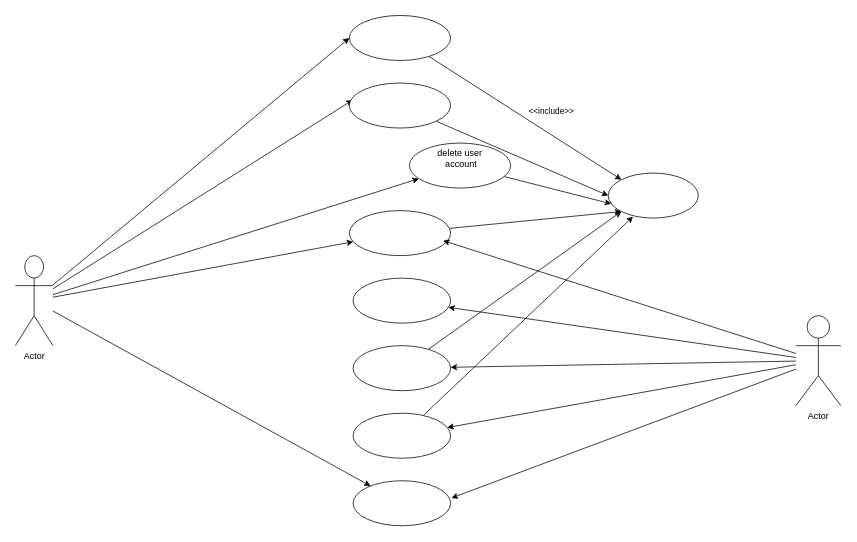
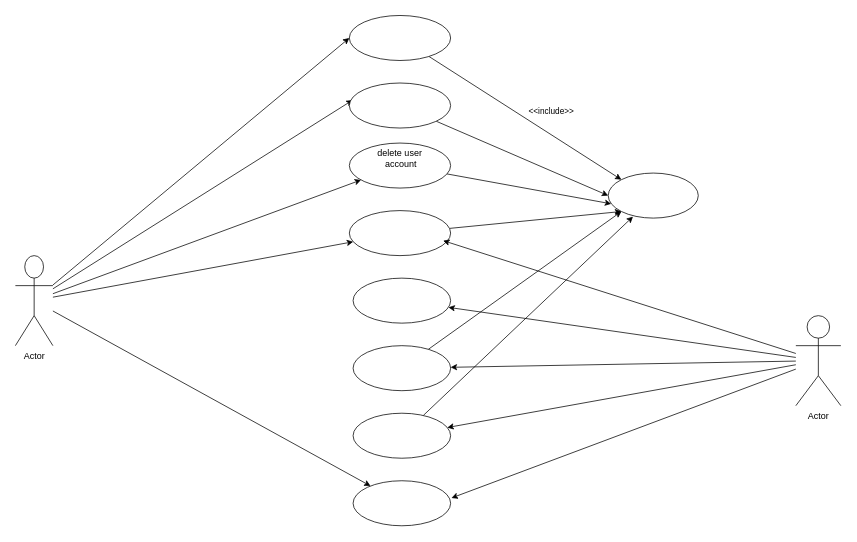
  <mxCell id="0" />
  <mxCell id="1" parent="0" />
  <mxCell id="2" style="edgeStyle=none;rounded=1;orthogonalLoop=1;jettySize=auto;html=1;entryX=0.033;entryY=0.38;entryDx=0;entryDy=0;entryPerimeter=0;" edge="1" parent="1" source="7" target="13"><mxGeometry relative="1" as="geometry" /></mxCell>
  <mxCell id="3" style="edgeStyle=none;rounded=1;orthogonalLoop=1;jettySize=auto;html=1;entryX=0;entryY=0.5;entryDx=0;entryDy=0;" edge="1" parent="1" source="7" target="10"><mxGeometry relative="1" as="geometry" /></mxCell>
  <mxCell id="4" value="" style="edgeStyle=none;rounded=1;orthogonalLoop=1;jettySize=auto;html=1;" edge="1" parent="1" source="7" target="15"><mxGeometry relative="1" as="geometry" /></mxCell>
  <mxCell id="5" value="" style="edgeStyle=none;rounded=1;orthogonalLoop=1;jettySize=auto;html=1;" edge="1" parent="1" source="7" target="17"><mxGeometry relative="1" as="geometry" /></mxCell>
  <mxCell id="6" value="" style="edgeStyle=none;rounded=1;orthogonalLoop=1;jettySize=auto;html=1;" edge="1" parent="1" source="7" target="18"><mxGeometry relative="1" as="geometry" /></mxCell>
  <mxCell id="7" value="Actor" style="shape=umlActor;verticalLabelPosition=bottom;verticalAlign=top;html=1;outlineConnect=0;" vertex="1" parent="1"><mxGeometry x="20" y="340" width="50" height="120" as="geometry" /></mxCell>
  <mxCell id="8" style="edgeStyle=none;rounded=1;orthogonalLoop=1;jettySize=auto;html=1;entryX=0;entryY=0;entryDx=0;entryDy=0;" edge="1" parent="1" source="10" target="11"><mxGeometry relative="1" as="geometry" /></mxCell>
  <mxCell id="9" value="&amp;lt;&amp;lt;include&amp;gt;&amp;gt;" style="edgeLabel;html=1;align=center;verticalAlign=middle;resizable=0;points=[];" vertex="1" connectable="0" parent="8"><mxGeometry x="0.15" y="-2" relative="1" as="geometry"><mxPoint x="16" y="-23" as="offset" /></mxGeometry></mxCell>
  <mxCell id="10" value="" style="ellipse;whiteSpace=wrap;html=1;verticalAlign=top;" vertex="1" parent="1"><mxGeometry x="465" y="20" width="135" height="60" as="geometry" /></mxCell>
  <mxCell id="11" value="" style="ellipse;whiteSpace=wrap;html=1;verticalAlign=top;" vertex="1" parent="1"><mxGeometry x="810" y="230" width="120" height="60" as="geometry" /></mxCell>
  <mxCell id="12" style="edgeStyle=none;rounded=1;orthogonalLoop=1;jettySize=auto;html=1;entryX=0;entryY=0.5;entryDx=0;entryDy=0;" edge="1" parent="1" source="13" target="11"><mxGeometry relative="1" as="geometry" /></mxCell>
  <mxCell id="13" value="" style="ellipse;whiteSpace=wrap;html=1;verticalAlign=top;" vertex="1" parent="1"><mxGeometry x="465" y="110" width="135" height="60" as="geometry" /></mxCell>
  <mxCell id="14" style="edgeStyle=none;rounded=1;orthogonalLoop=1;jettySize=auto;html=1;entryX=0.033;entryY=0.683;entryDx=0;entryDy=0;entryPerimeter=0;" edge="1" parent="1" source="15" target="11"><mxGeometry relative="1" as="geometry" /></mxCell>
- <mxCell id="15" value="delete user&lt;br&gt;&amp;nbsp;account" style="ellipse;whiteSpace=wrap;html=1;verticalAlign=top;" vertex="1" parent="1"><mxGeometry x="545" y="190" width="135" height="60" as="geometry" /></mxCell>
+ <mxCell id="15" value="delete user&lt;br&gt;&amp;nbsp;account" style="ellipse;whiteSpace=wrap;html=1;verticalAlign=top;" vertex="1" parent="1"><mxGeometry x="465" y="190" width="135" height="60" as="geometry" /></mxCell>
  <mxCell id="16" style="edgeStyle=none;rounded=1;orthogonalLoop=1;jettySize=auto;html=1;entryX=0;entryY=1;entryDx=0;entryDy=0;" edge="1" parent="1" source="17" target="11"><mxGeometry relative="1" as="geometry" /></mxCell>
  <mxCell id="17" value="" style="ellipse;whiteSpace=wrap;html=1;verticalAlign=top;" vertex="1" parent="1"><mxGeometry x="465" y="280" width="135" height="60" as="geometry" /></mxCell>
  <mxCell id="18" value="" style="ellipse;whiteSpace=wrap;html=1;verticalAlign=top;" vertex="1" parent="1"><mxGeometry x="470" y="640" width="130" height="60" as="geometry" /></mxCell>
  <mxCell id="19" style="edgeStyle=none;rounded=1;orthogonalLoop=1;jettySize=auto;html=1;entryX=0.926;entryY=0.667;entryDx=0;entryDy=0;entryPerimeter=0;" edge="1" parent="1" source="24" target="17"><mxGeometry relative="1" as="geometry" /></mxCell>
  <mxCell id="20" style="edgeStyle=none;rounded=1;orthogonalLoop=1;jettySize=auto;html=1;entryX=1.008;entryY=0.383;entryDx=0;entryDy=0;entryPerimeter=0;" edge="1" parent="1" source="24" target="18"><mxGeometry relative="1" as="geometry" /></mxCell>
  <mxCell id="21" value="" style="edgeStyle=none;rounded=1;orthogonalLoop=1;jettySize=auto;html=1;" edge="1" parent="1" source="24" target="25"><mxGeometry relative="1" as="geometry" /></mxCell>
  <mxCell id="22" value="" style="edgeStyle=none;rounded=1;orthogonalLoop=1;jettySize=auto;html=1;" edge="1" parent="1" source="24" target="28"><mxGeometry relative="1" as="geometry" /></mxCell>
  <mxCell id="23" value="" style="edgeStyle=none;rounded=1;orthogonalLoop=1;jettySize=auto;html=1;" edge="1" parent="1" source="24" target="30"><mxGeometry relative="1" as="geometry" /></mxCell>
  <mxCell id="24" value="Actor" style="shape=umlActor;verticalLabelPosition=bottom;verticalAlign=top;html=1;outlineConnect=0;" vertex="1" parent="1"><mxGeometry x="1060" y="420" width="60" height="120" as="geometry" /></mxCell>
  <mxCell id="25" value="" style="ellipse;whiteSpace=wrap;html=1;verticalAlign=top;" vertex="1" parent="1"><mxGeometry x="470" y="370" width="130" height="60" as="geometry" /></mxCell>
  <mxCell id="26" style="edgeStyle=none;rounded=1;orthogonalLoop=1;jettySize=auto;html=1;exitX=0.5;exitY=1;exitDx=0;exitDy=0;" edge="1" parent="1" source="25" target="25"><mxGeometry relative="1" as="geometry" /></mxCell>
  <mxCell id="27" style="edgeStyle=none;rounded=1;orthogonalLoop=1;jettySize=auto;html=1;entryX=0;entryY=1;entryDx=0;entryDy=0;" edge="1" parent="1" source="28" target="11"><mxGeometry relative="1" as="geometry" /></mxCell>
  <mxCell id="28" value="" style="ellipse;whiteSpace=wrap;html=1;verticalAlign=top;" vertex="1" parent="1"><mxGeometry x="470" y="460" width="130" height="60" as="geometry" /></mxCell>
  <mxCell id="29" style="edgeStyle=none;rounded=1;orthogonalLoop=1;jettySize=auto;html=1;entryX=0.275;entryY=0.967;entryDx=0;entryDy=0;entryPerimeter=0;" edge="1" parent="1" source="30" target="11"><mxGeometry relative="1" as="geometry" /></mxCell>
  <mxCell id="30" value="" style="ellipse;whiteSpace=wrap;html=1;verticalAlign=top;" vertex="1" parent="1"><mxGeometry x="470" y="550" width="130" height="60" as="geometry" /></mxCell>
